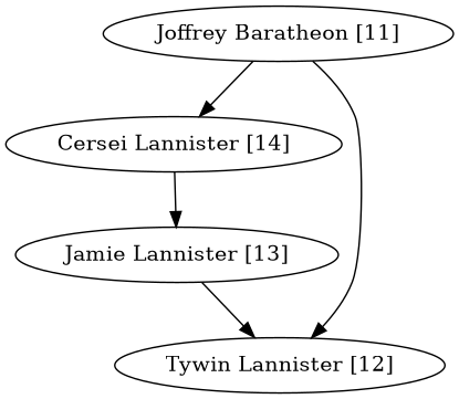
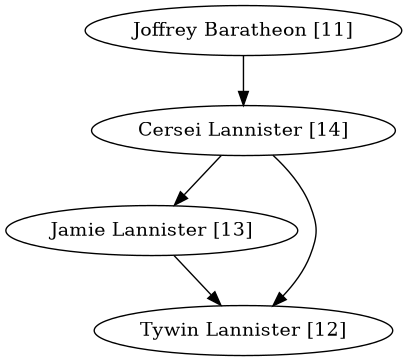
  digraph {
    "Joffrey Baratheon [11]"
    "Cersei Lannister [14]"
    "Jamie Lannister [13]"
    "Tywin Lannister [12]"
    "Joffrey Baratheon [11]" -> "Cersei Lannister [14]"
    "Cersei Lannister [14]" -> "Jamie Lannister [13]"
-   "Joffrey Baratheon [11]" -> "Tywin Lannister [12]"
+   "Cersei Lannister [14]" -> "Tywin Lannister [12]"
    "Jamie Lannister [13]" -> "Tywin Lannister [12]"
  }
